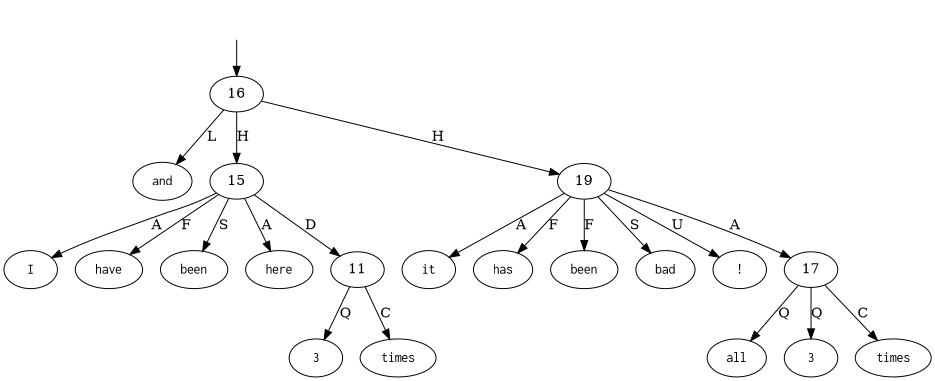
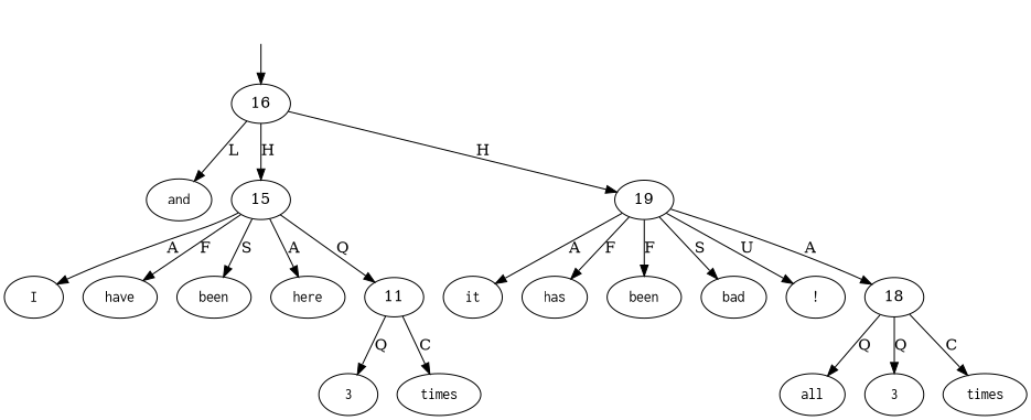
  digraph {
    node [shape=oval]
    top [style=invis shape=""]
    16 [shape=""]
    n3 [label=<<table align="center" border="0" cellspacing="0"><tr><td colspan="2"><font face="Courier">and</font></td></tr></table>>]
    15 [shape=""]
    19 [shape=""]
    n6 [label=<<table align="center" border="0" cellspacing="0"><tr><td colspan="2"><font face="Courier">I</font></td></tr></table>>]
    n7 [label=<<table align="center" border="0" cellspacing="0"><tr><td colspan="2"><font face="Courier">have</font></td></tr></table>>]
    n8 [label=<<table align="center" border="0" cellspacing="0"><tr><td colspan="2"><font face="Courier">been</font></td></tr></table>>]
    n9 [label=<<table align="center" border="0" cellspacing="0"><tr><td colspan="2"><font face="Courier">here</font></td></tr></table>>]
    n10 [label=11 shape=""]
    n11 [label=<<table align="center" border="0" cellspacing="0"><tr><td colspan="2"><font face="Courier">it</font></td></tr></table>>]
    n12 [label=<<table align="center" border="0" cellspacing="0"><tr><td colspan="2"><font face="Courier">has</font></td></tr></table>>]
    n13 [label=<<table align="center" border="0" cellspacing="0"><tr><td colspan="2"><font face="Courier">been</font></td></tr></table>>]
    n14 [label=<<table align="center" border="0" cellspacing="0"><tr><td colspan="2"><font face="Courier">bad</font></td></tr></table>>]
    n15 [label=<<table align="center" border="0" cellspacing="0"><tr><td colspan="2"><font face="Courier">!</font></td></tr></table>>]
-   18 [label=17 shape=""]
+   18 [shape=""]
    n17 [label=<<table align="center" border="0" cellspacing="0"><tr><td colspan="2"><font face="Courier">3</font></td></tr></table>>]
    n18 [label=<<table align="center" border="0" cellspacing="0"><tr><td colspan="2"><font face="Courier">times</font></td></tr></table>>]
    n19 [label=<<table align="center" border="0" cellspacing="0"><tr><td colspan="2"><font face="Courier">all</font></td></tr></table>>]
    n20 [label=<<table align="center" border="0" cellspacing="0"><tr><td colspan="2"><font face="Courier">3</font></td></tr></table>>]
    n21 [label=<<table align="center" border="0" cellspacing="0"><tr><td colspan="2"><font face="Courier">times</font></td></tr></table>>]
    top -> 16
    16 -> n3 [label=L]
    16 -> 15 [label=H]
    16 -> 19 [label=H]
    15 -> n6 [label=A]
    15 -> n7 [label=F]
    15 -> n8 [label=S]
    15 -> n9 [label=A]
-   15 -> n10 [label=D]
+   15 -> n10 [label=Q]
    19 -> n11 [label=A]
    19 -> n12 [label=F]
    19 -> n13 [label=F]
    19 -> n14 [label=S]
    19 -> n15 [label=U]
    19 -> 18 [label=A]
    n10 -> n17 [label=Q]
    n10 -> n18 [label=C]
    18 -> n19 [label=Q]
    18 -> n20 [label=Q]
    18 -> n21 [label=C]
  }
